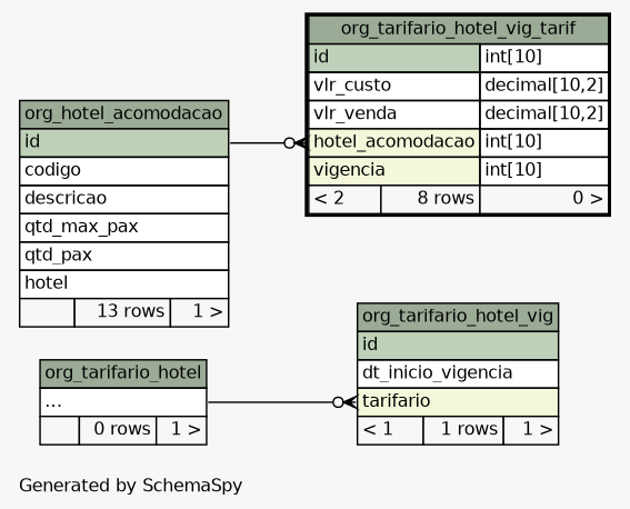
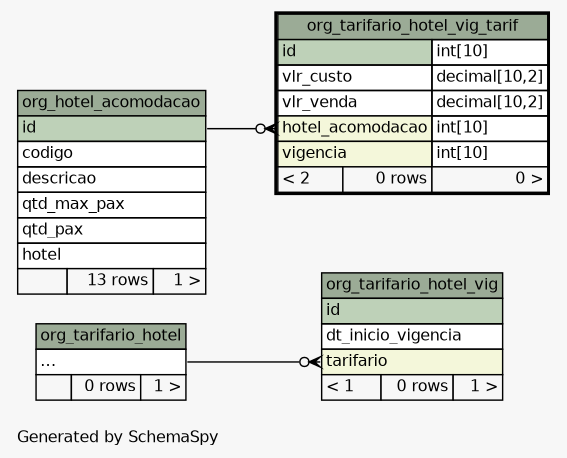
  digraph {
    bgcolor="#f7f7f7"
    fontname=Helvetica
    fontsize=11
    label="\nGenerated by SchemaSpy"
    labeljust=l
    nodesep=0.18
    rankdir=RL
    ranksep=0.46
    node [fontname=Helvetica fontsize=11 shape=plaintext]
    edge [arrowhead=none arrowsize=0.8 arrowtail=crowodot dir=back]
-   n1 [label=<     <TABLE BORDER="0" CELLBORDER="1" CELLSPACING="0" BGCOLOR="#ffffff">       <TR><TD COLSPAN="3" BGCOLOR="#9bab96" ALIGN="CENTER">org_tarifario_hotel_vig</TD></TR>       <TR><TD PORT="id" COLSPAN="3" BGCOLOR="#bed1b8" ALIGN="LEFT">id</TD></TR>       <TR><TD PORT="dt_inicio_vigencia" COLSPAN="3" ALIGN="LEFT">dt_inicio_vigencia</TD></TR>       <TR><TD PORT="tarifario" COLSPAN="3" BGCOLOR="#f4f7da" ALIGN="LEFT">tarifario</TD></TR>       <TR><TD ALIGN="LEFT" BGCOLOR="#f7f7f7">&lt; 1</TD><TD ALIGN="RIGHT" BGCOLOR="#f7f7f7">1 rows</TD><TD ALIGN="RIGHT" BGCOLOR="#f7f7f7">1 &gt;</TD></TR>     </TABLE>>]
+   n1 [label=<     <TABLE BORDER="0" CELLBORDER="1" CELLSPACING="0" BGCOLOR="#ffffff">       <TR><TD COLSPAN="3" BGCOLOR="#9bab96" ALIGN="CENTER">org_tarifario_hotel_vig</TD></TR>       <TR><TD PORT="id" COLSPAN="3" BGCOLOR="#bed1b8" ALIGN="LEFT">id</TD></TR>       <TR><TD PORT="dt_inicio_vigencia" COLSPAN="3" ALIGN="LEFT">dt_inicio_vigencia</TD></TR>       <TR><TD PORT="tarifario" COLSPAN="3" BGCOLOR="#f4f7da" ALIGN="LEFT">tarifario</TD></TR>       <TR><TD ALIGN="LEFT" BGCOLOR="#f7f7f7">&lt; 1</TD><TD ALIGN="RIGHT" BGCOLOR="#f7f7f7">0 rows</TD><TD ALIGN="RIGHT" BGCOLOR="#f7f7f7">1 &gt;</TD></TR>     </TABLE>>]
    n2 [label=<     <TABLE BORDER="0" CELLBORDER="1" CELLSPACING="0" BGCOLOR="#ffffff">       <TR><TD COLSPAN="3" BGCOLOR="#9bab96" ALIGN="CENTER">org_tarifario_hotel</TD></TR>       <TR><TD PORT="elipses" COLSPAN="3" ALIGN="LEFT">...</TD></TR>       <TR><TD ALIGN="LEFT" BGCOLOR="#f7f7f7">  </TD><TD ALIGN="RIGHT" BGCOLOR="#f7f7f7">0 rows</TD><TD ALIGN="RIGHT" BGCOLOR="#f7f7f7">1 &gt;</TD></TR>     </TABLE>>]
-   n3 [label=<     <TABLE BORDER="2" CELLBORDER="1" CELLSPACING="0" BGCOLOR="#ffffff">       <TR><TD COLSPAN="3" BGCOLOR="#9bab96" ALIGN="CENTER">org_tarifario_hotel_vig_tarif</TD></TR>       <TR><TD PORT="id" COLSPAN="2" BGCOLOR="#bed1b8" ALIGN="LEFT">id</TD><TD PORT="id.type" ALIGN="LEFT">int[10]</TD></TR>       <TR><TD PORT="vlr_custo" COLSPAN="2" ALIGN="LEFT">vlr_custo</TD><TD PORT="vlr_custo.type" ALIGN="LEFT">decimal[10,2]</TD></TR>       <TR><TD PORT="vlr_venda" COLSPAN="2" ALIGN="LEFT">vlr_venda</TD><TD PORT="vlr_venda.type" ALIGN="LEFT">decimal[10,2]</TD></TR>       <TR><TD PORT="hotel_acomodacao" COLSPAN="2" BGCOLOR="#f4f7da" ALIGN="LEFT">hotel_acomodacao</TD><TD PORT="hotel_acomodacao.type" ALIGN="LEFT">int[10]</TD></TR>       <TR><TD PORT="vigencia" COLSPAN="2" BGCOLOR="#f4f7da" ALIGN="LEFT">vigencia</TD><TD PORT="vigencia.type" ALIGN="LEFT">int[10]</TD></TR>       <TR><TD ALIGN="LEFT" BGCOLOR="#f7f7f7">&lt; 2</TD><TD ALIGN="RIGHT" BGCOLOR="#f7f7f7">8 rows</TD><TD ALIGN="RIGHT" BGCOLOR="#f7f7f7">0 &gt;</TD></TR>     </TABLE>>]
+   n3 [label=<     <TABLE BORDER="2" CELLBORDER="1" CELLSPACING="0" BGCOLOR="#ffffff">       <TR><TD COLSPAN="3" BGCOLOR="#9bab96" ALIGN="CENTER">org_tarifario_hotel_vig_tarif</TD></TR>       <TR><TD PORT="id" COLSPAN="2" BGCOLOR="#bed1b8" ALIGN="LEFT">id</TD><TD PORT="id.type" ALIGN="LEFT">int[10]</TD></TR>       <TR><TD PORT="vlr_custo" COLSPAN="2" ALIGN="LEFT">vlr_custo</TD><TD PORT="vlr_custo.type" ALIGN="LEFT">decimal[10,2]</TD></TR>       <TR><TD PORT="vlr_venda" COLSPAN="2" ALIGN="LEFT">vlr_venda</TD><TD PORT="vlr_venda.type" ALIGN="LEFT">decimal[10,2]</TD></TR>       <TR><TD PORT="hotel_acomodacao" COLSPAN="2" BGCOLOR="#f4f7da" ALIGN="LEFT">hotel_acomodacao</TD><TD PORT="hotel_acomodacao.type" ALIGN="LEFT">int[10]</TD></TR>       <TR><TD PORT="vigencia" COLSPAN="2" BGCOLOR="#f4f7da" ALIGN="LEFT">vigencia</TD><TD PORT="vigencia.type" ALIGN="LEFT">int[10]</TD></TR>       <TR><TD ALIGN="LEFT" BGCOLOR="#f7f7f7">&lt; 2</TD><TD ALIGN="RIGHT" BGCOLOR="#f7f7f7">0 rows</TD><TD ALIGN="RIGHT" BGCOLOR="#f7f7f7">0 &gt;</TD></TR>     </TABLE>>]
    n4 [label=<     <TABLE BORDER="0" CELLBORDER="1" CELLSPACING="0" BGCOLOR="#ffffff">       <TR><TD COLSPAN="3" BGCOLOR="#9bab96" ALIGN="CENTER">org_hotel_acomodacao</TD></TR>       <TR><TD PORT="id" COLSPAN="3" BGCOLOR="#bed1b8" ALIGN="LEFT">id</TD></TR>       <TR><TD PORT="codigo" COLSPAN="3" ALIGN="LEFT">codigo</TD></TR>       <TR><TD PORT="descricao" COLSPAN="3" ALIGN="LEFT">descricao</TD></TR>       <TR><TD PORT="qtd_max_pax" COLSPAN="3" ALIGN="LEFT">qtd_max_pax</TD></TR>       <TR><TD PORT="qtd_pax" COLSPAN="3" ALIGN="LEFT">qtd_pax</TD></TR>       <TR><TD PORT="hotel" COLSPAN="3" ALIGN="LEFT">hotel</TD></TR>       <TR><TD ALIGN="LEFT" BGCOLOR="#f7f7f7">  </TD><TD ALIGN="RIGHT" BGCOLOR="#f7f7f7">13 rows</TD><TD ALIGN="RIGHT" BGCOLOR="#f7f7f7">1 &gt;</TD></TR>     </TABLE>>]
    n1 -> n2 [headport="elipses:e" tailport="tarifario:w"]
    n3 -> n4 [headport="id:e" tailport="hotel_acomodacao:w"]
  }
